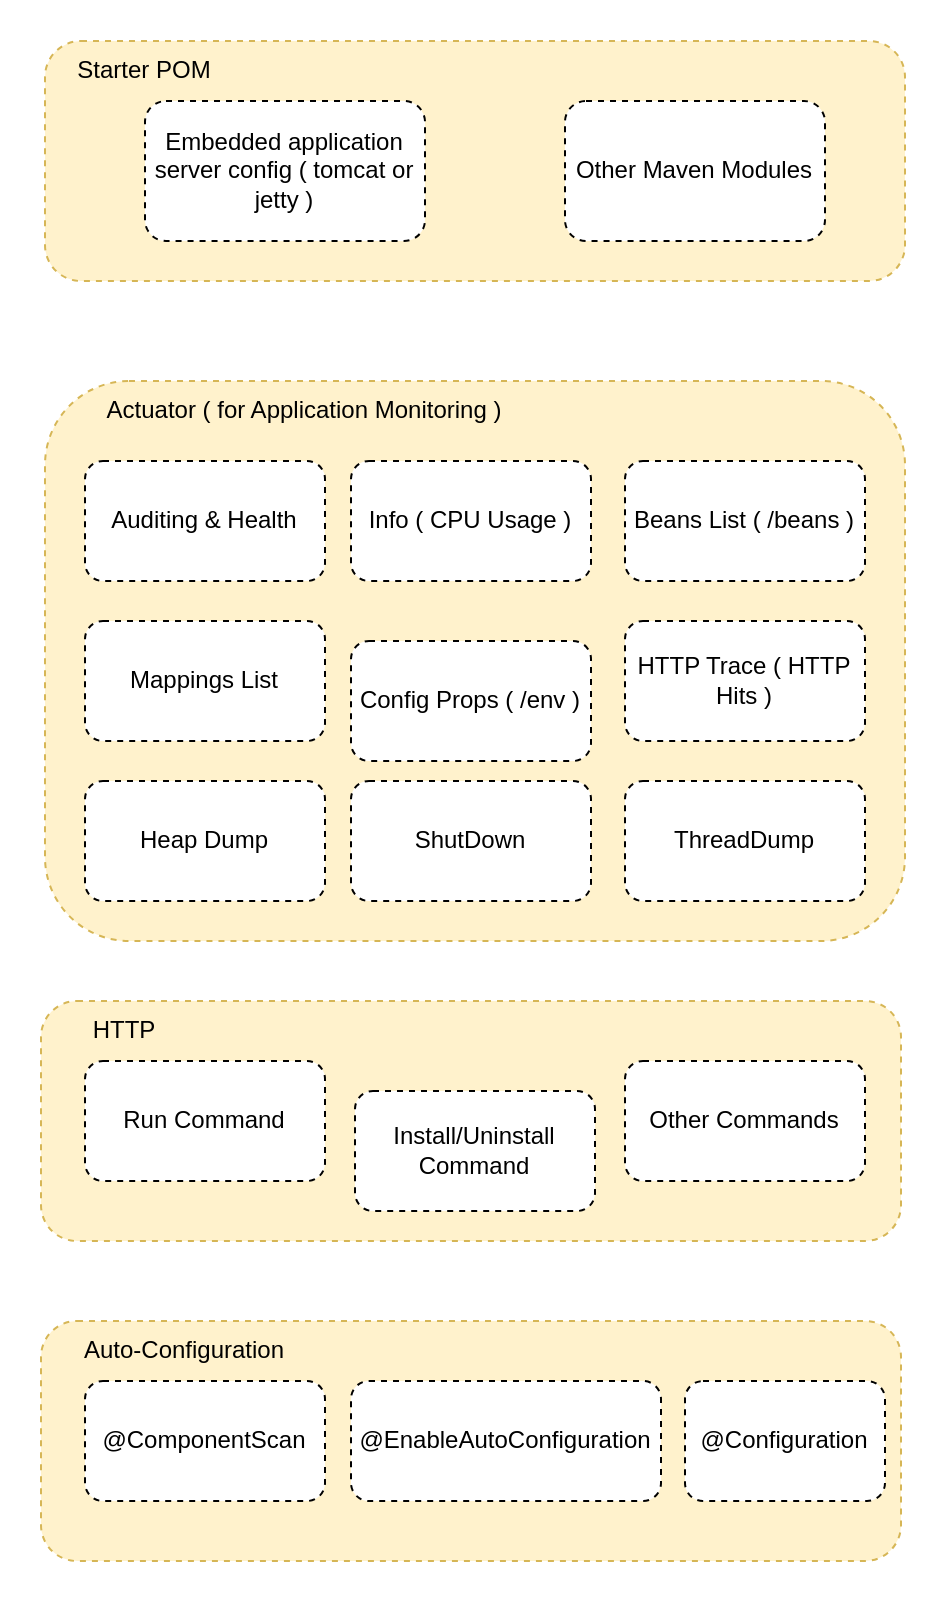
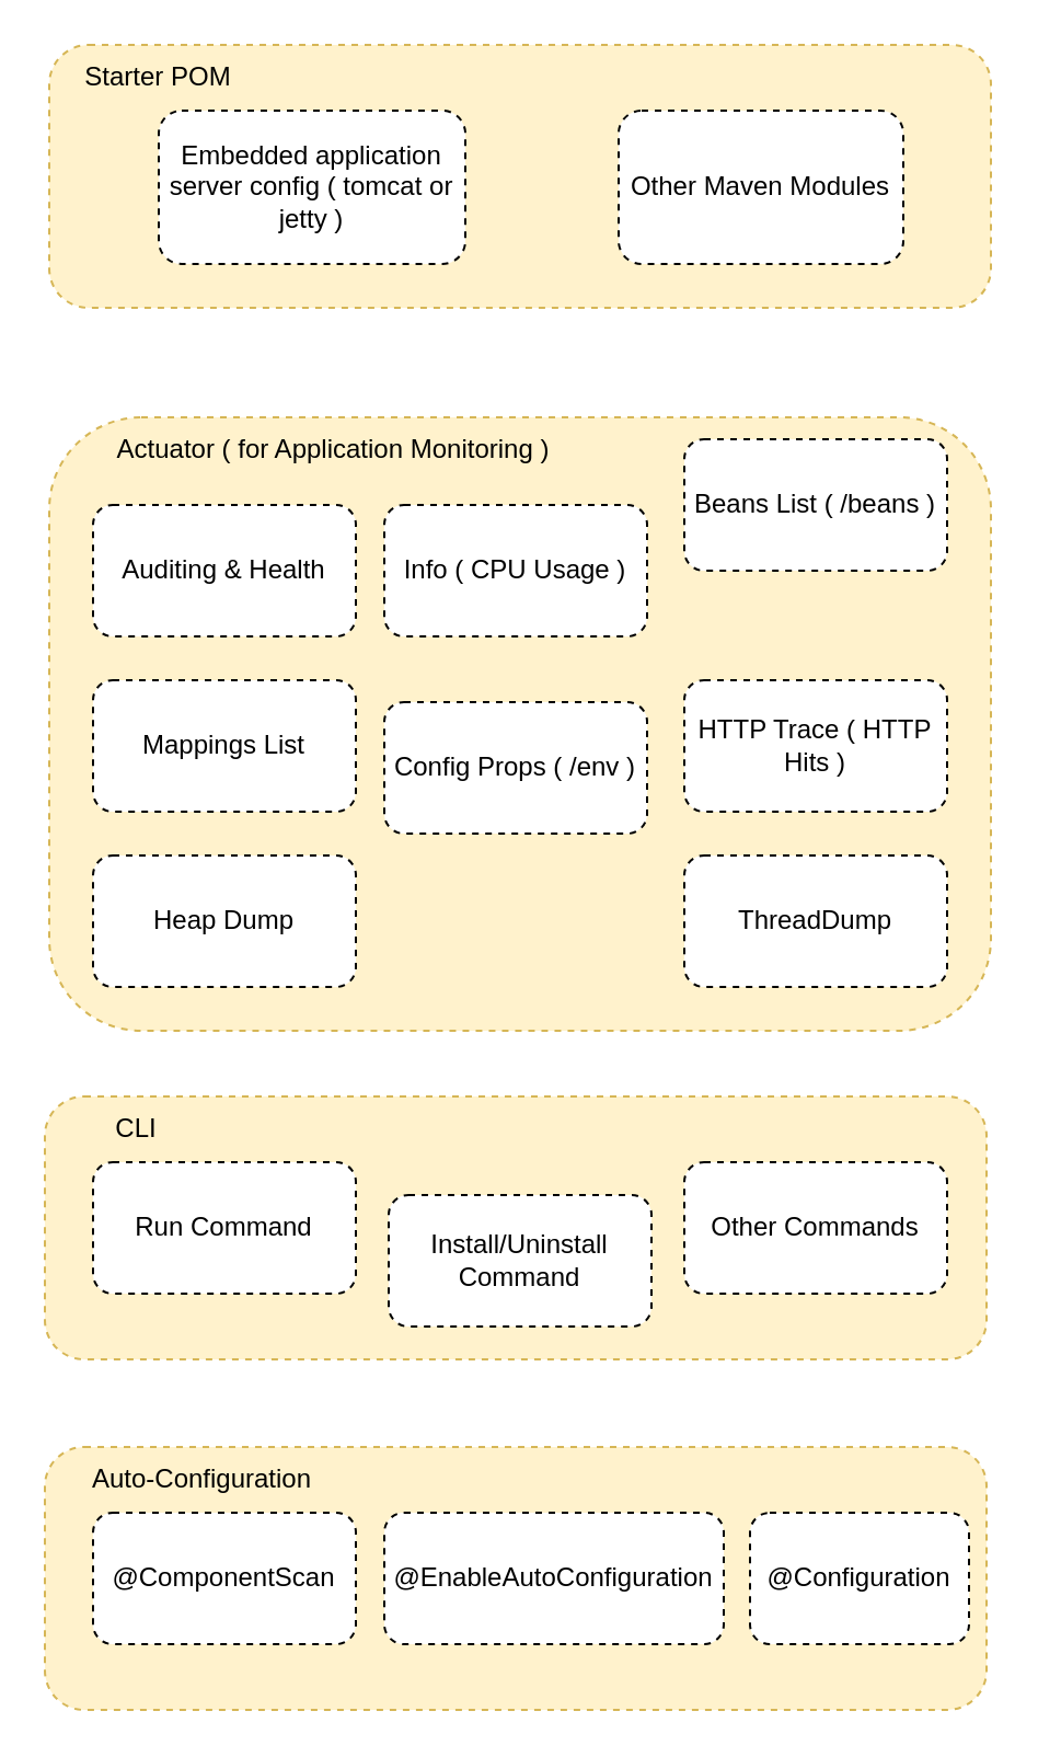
  <mxCell id="0" />
  <mxCell id="1" parent="0" />
  <mxCell id="2" value="" style="rounded=1;whiteSpace=wrap;html=1;fillColor=#fff2cc;strokeColor=#d6b656;dashed=1;" vertex="1" parent="1"><mxGeometry x="22" y="20" width="430" height="120" as="geometry" /></mxCell>
  <mxCell id="3" value="" style="rounded=1;whiteSpace=wrap;html=1;fillColor=#fff2cc;strokeColor=#d6b656;dashed=1;" vertex="1" parent="1"><mxGeometry x="22" y="190" width="430" height="280" as="geometry" /></mxCell>
  <mxCell id="4" value="Embedded application server config ( tomcat or jetty )" style="rounded=1;whiteSpace=wrap;html=1;dashed=1;" vertex="1" parent="1"><mxGeometry x="72" y="50" width="140" height="70" as="geometry" /></mxCell>
  <mxCell id="5" value="Starter POM" style="text;html=1;strokeColor=none;fillColor=none;align=center;verticalAlign=middle;whiteSpace=wrap;rounded=0;dashed=1;" vertex="1" parent="1"><mxGeometry x="32" y="20" width="80" height="30" as="geometry" /></mxCell>
  <mxCell id="6" value="Other Maven Modules" style="rounded=1;whiteSpace=wrap;html=1;dashed=1;" vertex="1" parent="1"><mxGeometry x="282" y="50" width="130" height="70" as="geometry" /></mxCell>
  <mxCell id="7" value="Auditing &amp;amp; Health" style="rounded=1;whiteSpace=wrap;html=1;dashed=1;" vertex="1" parent="1"><mxGeometry x="42" y="230" width="120" height="60" as="geometry" /></mxCell>
  <mxCell id="8" value="Info ( CPU Usage )" style="rounded=1;whiteSpace=wrap;html=1;dashed=1;" vertex="1" parent="1"><mxGeometry x="175" y="230" width="120" height="60" as="geometry" /></mxCell>
- <mxCell id="9" value="Beans List ( /beans )" style="rounded=1;whiteSpace=wrap;html=1;dashed=1;" vertex="1" parent="1"><mxGeometry x="312" y="230" width="120" height="60" as="geometry" /></mxCell>
+ <mxCell id="9" value="Beans List ( /beans )" style="rounded=1;whiteSpace=wrap;html=1;dashed=1;" vertex="1" parent="1"><mxGeometry x="312" y="200" width="120" height="60" as="geometry" /></mxCell>
  <mxCell id="10" value="Mappings List" style="rounded=1;whiteSpace=wrap;html=1;dashed=1;" vertex="1" parent="1"><mxGeometry x="42" y="310" width="120" height="60" as="geometry" /></mxCell>
  <mxCell id="11" value="Config Props ( /env )" style="rounded=1;whiteSpace=wrap;html=1;dashed=1;" vertex="1" parent="1"><mxGeometry x="175" y="320" width="120" height="60" as="geometry" /></mxCell>
  <mxCell id="12" value="HTTP Trace ( HTTP Hits )" style="rounded=1;whiteSpace=wrap;html=1;dashed=1;" vertex="1" parent="1"><mxGeometry x="312" y="310" width="120" height="60" as="geometry" /></mxCell>
  <mxCell id="13" value="Heap Dump" style="rounded=1;whiteSpace=wrap;html=1;dashed=1;" vertex="1" parent="1"><mxGeometry x="42" y="390" width="120" height="60" as="geometry" /></mxCell>
- <mxCell id="14" value="ShutDown" style="rounded=1;whiteSpace=wrap;html=1;dashed=1;" vertex="1" parent="1"><mxGeometry x="175" y="390" width="120" height="60" as="geometry" /></mxCell>
  <mxCell id="15" value="ThreadDump" style="rounded=1;whiteSpace=wrap;html=1;dashed=1;" vertex="1" parent="1"><mxGeometry x="312" y="390" width="120" height="60" as="geometry" /></mxCell>
  <mxCell id="16" value="Actuator ( for Application Monitoring )" style="text;html=1;strokeColor=none;fillColor=none;align=center;verticalAlign=middle;whiteSpace=wrap;rounded=0;dashed=1;" vertex="1" parent="1"><mxGeometry x="32" y="190" width="240" height="30" as="geometry" /></mxCell>
  <mxCell id="17" value="" style="rounded=1;whiteSpace=wrap;html=1;fillColor=#fff2cc;strokeColor=#d6b656;dashed=1;" vertex="1" parent="1"><mxGeometry x="20" y="500" width="430" height="120" as="geometry" /></mxCell>
  <mxCell id="18" value="Run Command" style="rounded=1;whiteSpace=wrap;html=1;dashed=1;" vertex="1" parent="1"><mxGeometry x="42" y="530" width="120" height="60" as="geometry" /></mxCell>
- <mxCell id="19" value="HTTP" style="text;html=1;strokeColor=none;fillColor=none;align=center;verticalAlign=middle;whiteSpace=wrap;rounded=0;dashed=1;" vertex="1" parent="1"><mxGeometry x="32" y="500" width="60" height="30" as="geometry" /></mxCell>
+ <mxCell id="19" value="CLI" style="text;html=1;strokeColor=none;fillColor=none;align=center;verticalAlign=middle;whiteSpace=wrap;rounded=0;dashed=1;" vertex="1" parent="1"><mxGeometry x="32" y="500" width="60" height="30" as="geometry" /></mxCell>
  <mxCell id="20" value="Install/Uninstall Command" style="rounded=1;whiteSpace=wrap;html=1;dashed=1;" vertex="1" parent="1"><mxGeometry x="177" y="545" width="120" height="60" as="geometry" /></mxCell>
  <mxCell id="21" value="Other Commands" style="rounded=1;whiteSpace=wrap;html=1;dashed=1;" vertex="1" parent="1"><mxGeometry x="312" y="530" width="120" height="60" as="geometry" /></mxCell>
  <mxCell id="22" value="" style="rounded=1;whiteSpace=wrap;html=1;fillColor=#fff2cc;strokeColor=#d6b656;dashed=1;" vertex="1" parent="1"><mxGeometry x="20" y="660" width="430" height="120" as="geometry" /></mxCell>
  <mxCell id="23" value="@ComponentScan" style="rounded=1;whiteSpace=wrap;html=1;dashed=1;" vertex="1" parent="1"><mxGeometry x="42" y="690" width="120" height="60" as="geometry" /></mxCell>
  <mxCell id="24" value="Auto-Configuration" style="text;html=1;strokeColor=none;fillColor=none;align=center;verticalAlign=middle;whiteSpace=wrap;rounded=0;dashed=1;" vertex="1" parent="1"><mxGeometry x="32" y="660" width="120" height="30" as="geometry" /></mxCell>
  <mxCell id="25" value="@EnableAutoConfiguration" style="rounded=1;whiteSpace=wrap;html=1;dashed=1;" vertex="1" parent="1"><mxGeometry x="175" y="690" width="155" height="60" as="geometry" /></mxCell>
  <mxCell id="26" value="@Configuration" style="rounded=1;whiteSpace=wrap;html=1;dashed=1;" vertex="1" parent="1"><mxGeometry x="342" y="690" width="100" height="60" as="geometry" /></mxCell>
